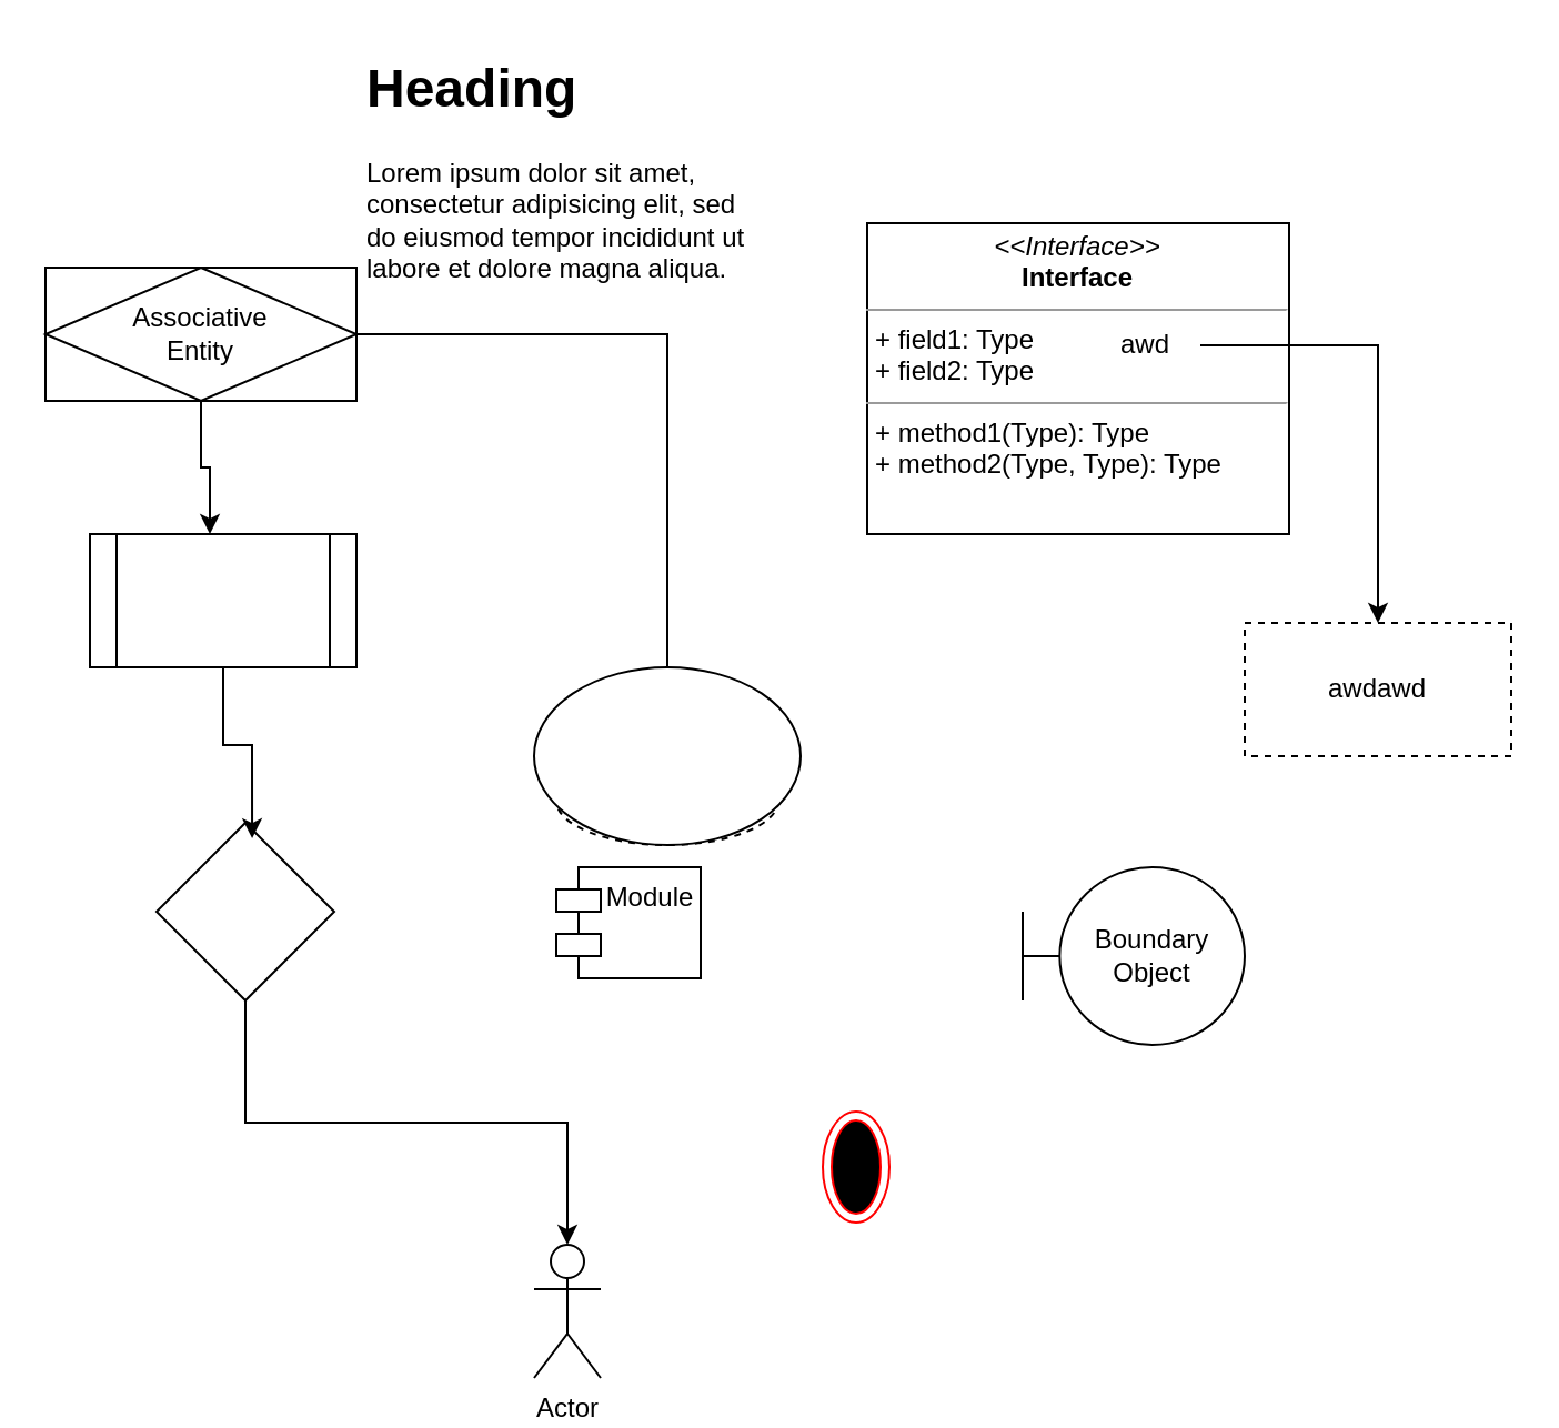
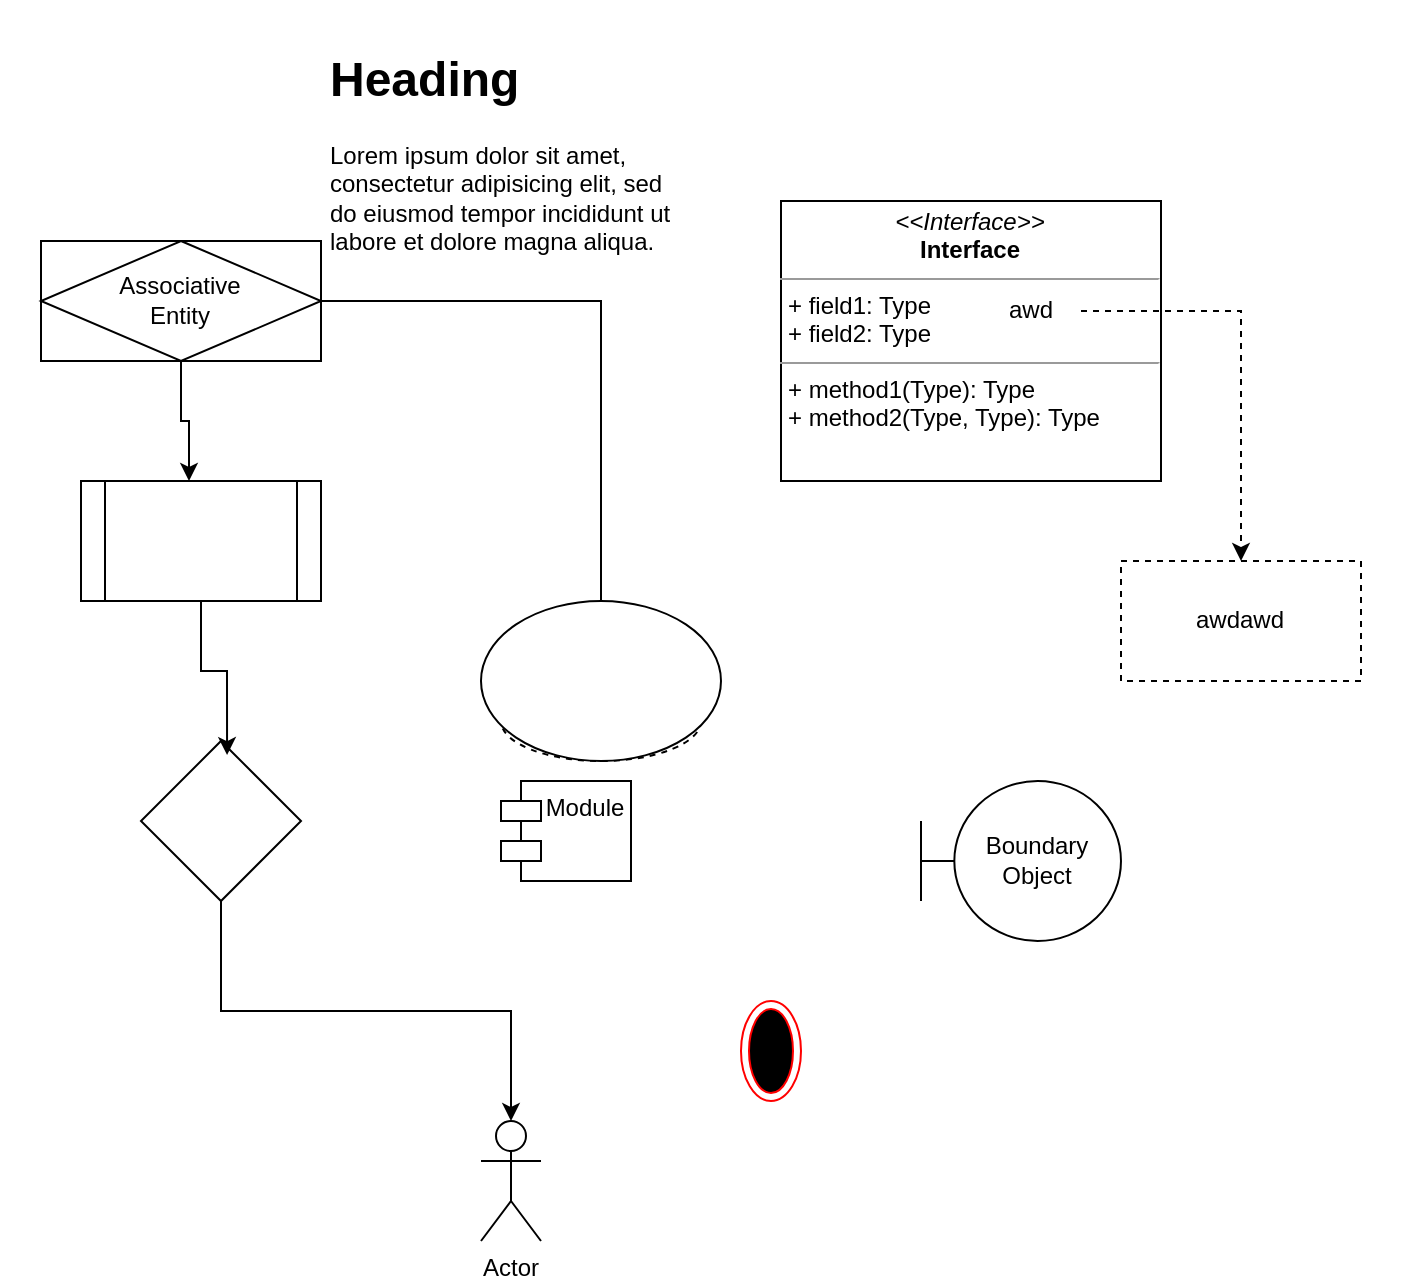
  <mxCell id="0" />
  <mxCell id="1" parent="0" />
  <mxCell id="2" value="Attribute" style="ellipse;whiteSpace=wrap;html=1;align=center;dashed=1;" parent="1" vertex="1"><mxGeometry x="250" y="340" width="100" height="40" as="geometry" /></mxCell>
  <mxCell id="3" style="edgeStyle=orthogonalEdgeStyle;rounded=0;orthogonalLoop=1;jettySize=auto;html=1;entryX=0.5;entryY=0;entryDx=0;entryDy=0;" parent="1" source="4" target="2" edge="1"><mxGeometry relative="1" as="geometry" /></mxCell>
  <mxCell id="4" value="Associative&#10;Entity" style="shape=associativeEntity;whiteSpace=wrap;html=1;align=center;" parent="1" vertex="1"><mxGeometry x="20" y="120" width="140" height="60" as="geometry" /></mxCell>
  <mxCell id="5" value="" style="shape=process;whiteSpace=wrap;html=1;backgroundOutline=1;" parent="1" vertex="1"><mxGeometry x="40" y="240" width="120" height="60" as="geometry" /></mxCell>
  <mxCell id="6" value="" style="rhombus;whiteSpace=wrap;html=1;" parent="1" vertex="1"><mxGeometry x="70" y="370" width="80" height="80" as="geometry" /></mxCell>
  <mxCell id="7" style="edgeStyle=orthogonalEdgeStyle;rounded=0;orthogonalLoop=1;jettySize=auto;html=1;exitX=0.5;exitY=1;exitDx=0;exitDy=0;entryX=0.45;entryY=0;entryDx=0;entryDy=0;entryPerimeter=0;" parent="1" source="4" target="5" edge="1"><mxGeometry relative="1" as="geometry" /></mxCell>
  <mxCell id="8" style="edgeStyle=orthogonalEdgeStyle;rounded=0;orthogonalLoop=1;jettySize=auto;html=1;entryX=0.538;entryY=0.088;entryDx=0;entryDy=0;entryPerimeter=0;" parent="1" source="5" target="6" edge="1"><mxGeometry relative="1" as="geometry" /></mxCell>
  <mxCell id="9" value="Actor" style="shape=umlActor;verticalLabelPosition=bottom;verticalAlign=top;html=1;outlineConnect=0;" parent="1" vertex="1"><mxGeometry x="240" y="560" width="30" height="60" as="geometry" /></mxCell>
  <mxCell id="10" style="edgeStyle=orthogonalEdgeStyle;rounded=0;orthogonalLoop=1;jettySize=auto;html=1;exitX=0.5;exitY=1;exitDx=0;exitDy=0;entryX=0.5;entryY=0;entryDx=0;entryDy=0;entryPerimeter=0;" parent="1" source="6" target="9" edge="1"><mxGeometry relative="1" as="geometry" /></mxCell>
  <mxCell id="11" value="Module" style="shape=module;align=left;spacingLeft=20;align=center;verticalAlign=top;whiteSpace=wrap;html=1;" parent="1" vertex="1"><mxGeometry x="250" y="390" width="65" height="50" as="geometry" /></mxCell>
  <mxCell id="12" value="" style="ellipse;html=1;shape=endState;fillColor=#000000;strokeColor=#ff0000;" parent="1" vertex="1"><mxGeometry x="370" y="500" width="30" height="50" as="geometry" /></mxCell>
  <mxCell id="13" value="Boundary Object" style="shape=umlBoundary;whiteSpace=wrap;html=1;" parent="1" vertex="1"><mxGeometry x="460" y="390" width="100" height="80" as="geometry" /></mxCell>
  <mxCell id="14" value="&lt;p style=&quot;margin:0px;margin-top:4px;text-align:center;&quot;&gt;&lt;i&gt;&amp;lt;&amp;lt;Interface&amp;gt;&amp;gt;&lt;/i&gt;&lt;br/&gt;&lt;b&gt;Interface&lt;/b&gt;&lt;/p&gt;&lt;hr size=&quot;1&quot;/&gt;&lt;p style=&quot;margin:0px;margin-left:4px;&quot;&gt;+ field1: Type&lt;br/&gt;+ field2: Type&lt;/p&gt;&lt;hr size=&quot;1&quot;/&gt;&lt;p style=&quot;margin:0px;margin-left:4px;&quot;&gt;+ method1(Type): Type&lt;br/&gt;+ method2(Type, Type): Type&lt;/p&gt;" style="verticalAlign=top;align=left;overflow=fill;fontSize=12;fontFamily=Helvetica;html=1;whiteSpace=wrap;" parent="1" vertex="1"><mxGeometry x="390" y="100" width="190" height="140" as="geometry" /></mxCell>
- <mxCell id="15" value="" style="edgeStyle=orthogonalEdgeStyle;rounded=0;orthogonalLoop=1;jettySize=auto;html=1;" parent="1" source="16" target="17" edge="1"><mxGeometry relative="1" as="geometry" /></mxCell>
+ <mxCell id="15" value="" style="edgeStyle=orthogonalEdgeStyle;rounded=0;orthogonalLoop=1;jettySize=auto;html=1;dashed=1;" parent="1" source="16" target="17" edge="1"><mxGeometry relative="1" as="geometry" /></mxCell>
  <mxCell id="16" value="awd" style="text;html=1;align=center;verticalAlign=middle;resizable=0;points=[];autosize=1;strokeColor=none;fillColor=none;" parent="1" vertex="1"><mxGeometry x="490" y="140" width="50" height="30" as="geometry" /></mxCell>
  <mxCell id="17" value="awdawd" style="whiteSpace=wrap;html=1;dashed=1;" parent="1" vertex="1"><mxGeometry x="560" y="280" width="120" height="60" as="geometry" /></mxCell>
  <mxCell id="18" value="" style="ellipse;whiteSpace=wrap;html=1;" vertex="1" parent="1"><mxGeometry x="240" y="300" width="120" height="80" as="geometry" /></mxCell>
  <mxCell id="19" value="&lt;h1&gt;Heading&lt;/h1&gt;&lt;p&gt;Lorem ipsum dolor sit amet, consectetur adipisicing elit, sed do eiusmod tempor incididunt ut labore et dolore magna aliqua.&lt;/p&gt;" style="text;html=1;strokeColor=none;fillColor=none;spacing=5;spacingTop=-20;whiteSpace=wrap;overflow=hidden;rounded=0;" vertex="1" parent="1"><mxGeometry x="160" width="190" height="120" as="geometry" y="20" /></mxCell>
